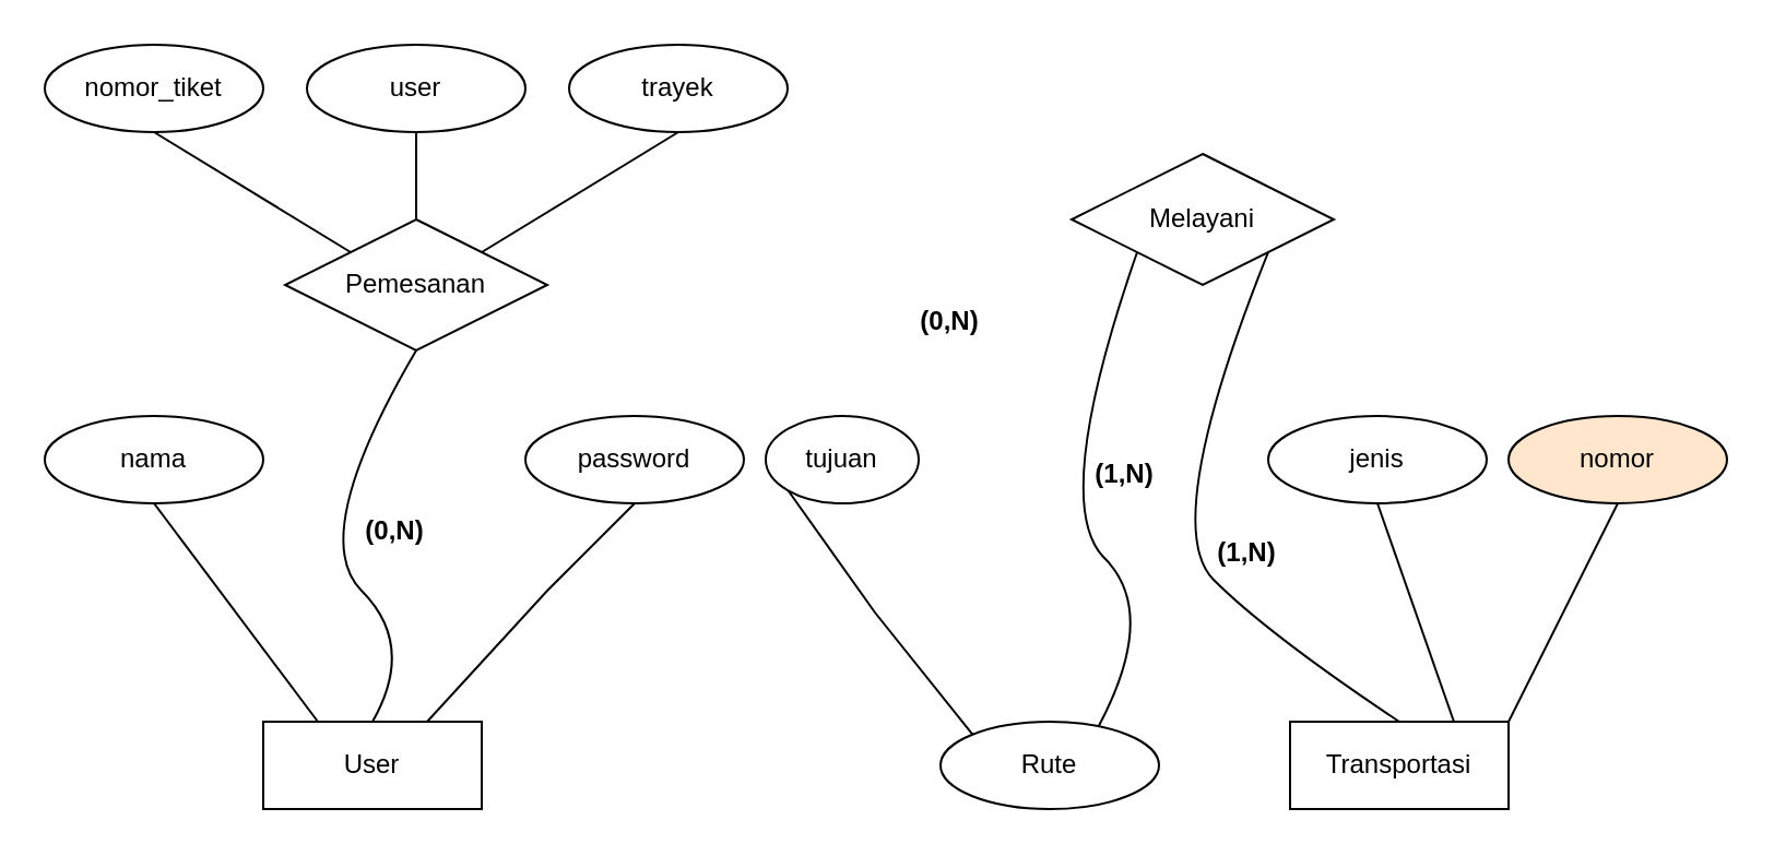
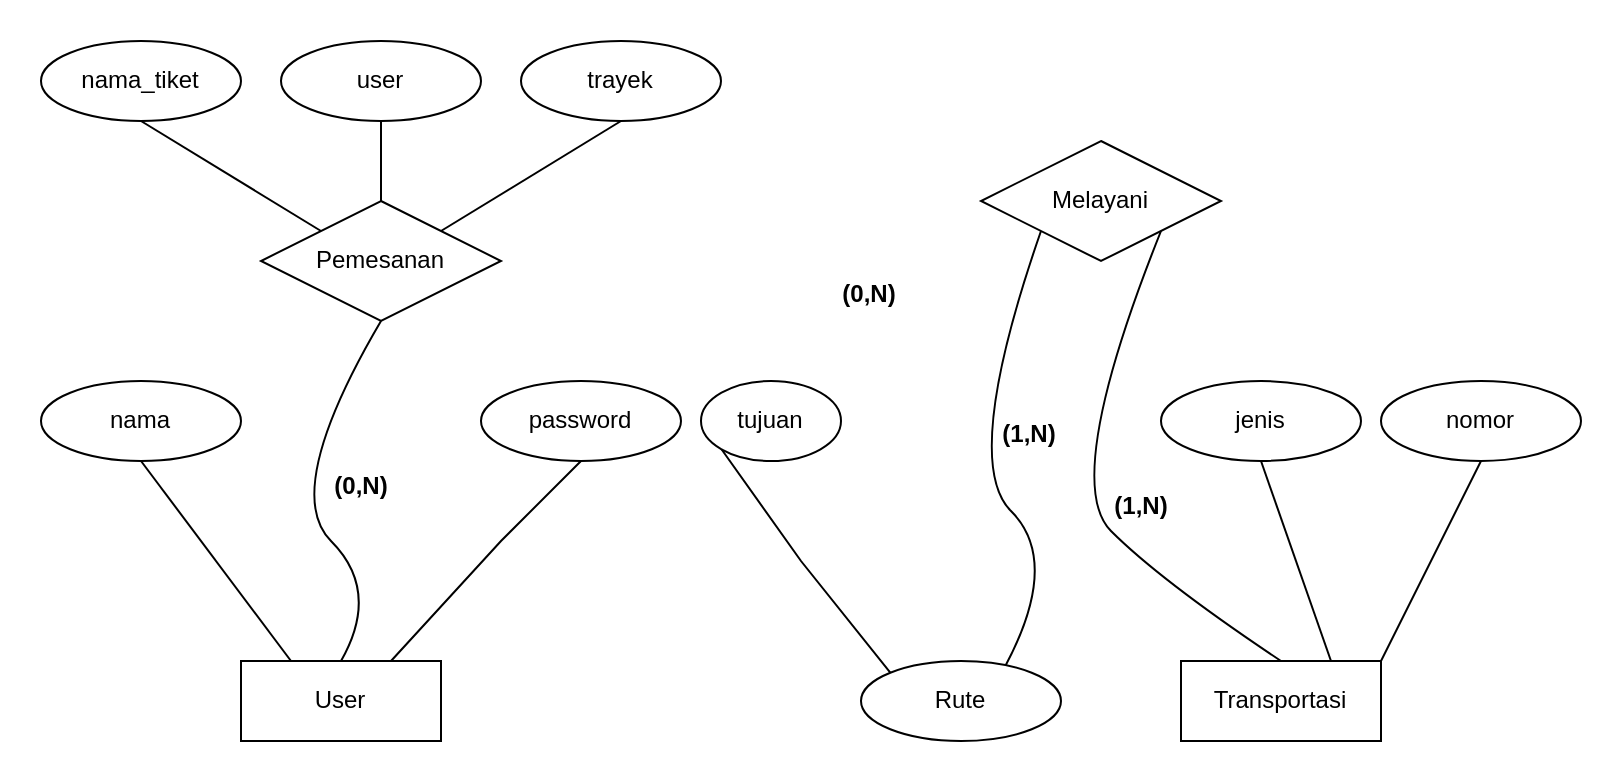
  <mxCell id="0" />
  <mxCell id="1" parent="0" />
- <mxCell id="2" value="nomor_tiket" style="ellipse;whiteSpace=wrap;html=1;align=center;" vertex="1" parent="1"><mxGeometry x="20" y="20" width="100" height="40" as="geometry" /></mxCell>
+ <mxCell id="2" value="nama_tiket" style="ellipse;whiteSpace=wrap;html=1;align=center;" vertex="1" parent="1"><mxGeometry x="20" y="20" width="100" height="40" as="geometry" /></mxCell>
  <mxCell id="3" value="user" style="ellipse;whiteSpace=wrap;html=1;align=center;" vertex="1" parent="1"><mxGeometry x="140" y="20" width="100" height="40" as="geometry" /></mxCell>
  <mxCell id="4" value="trayek" style="ellipse;whiteSpace=wrap;html=1;align=center;" vertex="1" parent="1"><mxGeometry x="260" y="20" width="100" height="40" as="geometry" /></mxCell>
  <mxCell id="5" value="Pemesanan" style="shape=rhombus;perimeter=rhombusPerimeter;whiteSpace=wrap;html=1;align=center;" vertex="1" parent="1"><mxGeometry x="130" y="100" width="120" height="60" as="geometry" /></mxCell>
  <mxCell id="6" value="nama" style="ellipse;whiteSpace=wrap;html=1;align=center;" vertex="1" parent="1"><mxGeometry x="20" y="190" width="100" height="40" as="geometry" /></mxCell>
  <mxCell id="7" value="password" style="ellipse;whiteSpace=wrap;html=1;align=center;" vertex="1" parent="1"><mxGeometry x="240" y="190" width="100" height="40" as="geometry" /></mxCell>
  <mxCell id="8" value="User" style="whiteSpace=wrap;html=1;align=center;" vertex="1" parent="1"><mxGeometry x="120" y="330" width="100" height="40" as="geometry" /></mxCell>
  <mxCell id="9" value="Rute" style="ellipse;whiteSpace=wrap;html=1;align=center;" vertex="1" parent="1"><mxGeometry x="430" y="330" width="100" height="40" as="geometry" /></mxCell>
  <mxCell id="10" value="tujuan" style="ellipse;whiteSpace=wrap;html=1;align=center;" vertex="1" parent="1"><mxGeometry x="350" y="190" width="70" height="40" as="geometry" /></mxCell>
  <mxCell id="11" value="Melayani" style="shape=rhombus;perimeter=rhombusPerimeter;whiteSpace=wrap;html=1;align=center;" vertex="1" parent="1"><mxGeometry x="490" y="70" width="120" height="60" as="geometry" /></mxCell>
  <mxCell id="12" value="Transportasi" style="whiteSpace=wrap;html=1;align=center;" vertex="1" parent="1"><mxGeometry x="590" y="330" width="100" height="40" as="geometry" /></mxCell>
  <mxCell id="13" value="jenis" style="ellipse;whiteSpace=wrap;html=1;align=center;" vertex="1" parent="1"><mxGeometry x="580" y="190" width="100" height="40" as="geometry" /></mxCell>
- <mxCell id="14" value="nomor" style="ellipse;whiteSpace=wrap;html=1;align=center;fillColor=#ffe6cc;" vertex="1" parent="1"><mxGeometry x="690" y="190" width="100" height="40" as="geometry" /></mxCell>
+ <mxCell id="14" value="nomor" style="ellipse;whiteSpace=wrap;html=1;align=center;" vertex="1" parent="1"><mxGeometry x="690" y="190" width="100" height="40" as="geometry" /></mxCell>
  <mxCell id="15" value="" style="curved=1;endArrow=none;html=1;rounded=0;entryX=0;entryY=1;entryDx=0;entryDy=0;exitX=0.75;exitY=0;exitDx=0;exitDy=0;endFill=0;" edge="1" parent="1" source="9" target="11"><mxGeometry width="50" height="50" relative="1" as="geometry"><mxPoint x="480" y="280" as="sourcePoint" /><mxPoint x="530" y="230" as="targetPoint" /><Array as="points"><mxPoint x="530" y="280" /><mxPoint x="480" y="230" /></Array></mxGeometry></mxCell>
  <mxCell id="16" value="" style="curved=1;endArrow=none;html=1;rounded=0;entryX=1;entryY=1;entryDx=0;entryDy=0;exitX=0.5;exitY=0;exitDx=0;exitDy=0;endFill=0;" edge="1" parent="1" source="12" target="11"><mxGeometry width="50" height="50" relative="1" as="geometry"><mxPoint x="555" y="340" as="sourcePoint" /><mxPoint x="570" y="155" as="targetPoint" /><Array as="points"><mxPoint x="580" y="290" /><mxPoint x="530" y="240" /></Array></mxGeometry></mxCell>
  <mxCell id="17" value="" style="curved=1;endArrow=none;html=1;rounded=0;entryX=0.5;entryY=1;entryDx=0;entryDy=0;exitX=0.5;exitY=0;exitDx=0;exitDy=0;endFill=0;" edge="1" parent="1" source="8" target="5"><mxGeometry width="50" height="50" relative="1" as="geometry"><mxPoint x="165" y="345" as="sourcePoint" /><mxPoint x="180" y="160" as="targetPoint" /><Array as="points"><mxPoint x="190" y="295" /><mxPoint x="140" y="245" /></Array></mxGeometry></mxCell>
  <mxCell id="18" value="" style="endArrow=none;html=1;rounded=0;exitX=0.25;exitY=0;exitDx=0;exitDy=0;entryX=0.5;entryY=1;entryDx=0;entryDy=0;" edge="1" parent="1" source="8" target="6"><mxGeometry width="50" height="50" relative="1" as="geometry"><mxPoint x="50" y="290" as="sourcePoint" /><mxPoint x="100" y="240" as="targetPoint" /></mxGeometry></mxCell>
  <mxCell id="19" value="" style="endArrow=none;html=1;rounded=0;exitX=0.75;exitY=0;exitDx=0;exitDy=0;entryX=0.5;entryY=1;entryDx=0;entryDy=0;" edge="1" parent="1" source="8" target="7"><mxGeometry width="50" height="50" relative="1" as="geometry"><mxPoint x="155" y="340" as="sourcePoint" /><mxPoint x="80" y="240" as="targetPoint" /><Array as="points"><mxPoint x="250" y="270" /></Array></mxGeometry></mxCell>
  <mxCell id="20" value="" style="endArrow=none;html=1;rounded=0;exitX=0;exitY=0;exitDx=0;exitDy=0;entryX=0;entryY=1;entryDx=0;entryDy=0;" edge="1" parent="1" source="9" target="10"><mxGeometry width="50" height="50" relative="1" as="geometry"><mxPoint x="155" y="340" as="sourcePoint" /><mxPoint x="80" y="240" as="targetPoint" /><Array as="points"><mxPoint x="400" y="280" /></Array></mxGeometry></mxCell>
  <mxCell id="21" value="" style="endArrow=none;html=1;rounded=0;exitX=0.75;exitY=0;exitDx=0;exitDy=0;entryX=0.5;entryY=1;entryDx=0;entryDy=0;" edge="1" parent="1" source="12" target="13"><mxGeometry width="50" height="50" relative="1" as="geometry"><mxPoint x="440" y="340" as="sourcePoint" /><mxPoint x="375" y="234" as="targetPoint" /><Array as="points" /></mxGeometry></mxCell>
  <mxCell id="22" value="" style="endArrow=none;html=1;rounded=0;exitX=1;exitY=0;exitDx=0;exitDy=0;entryX=0.5;entryY=1;entryDx=0;entryDy=0;" edge="1" parent="1" source="12" target="14"><mxGeometry width="50" height="50" relative="1" as="geometry"><mxPoint x="675" y="340" as="sourcePoint" /><mxPoint x="640" y="240" as="targetPoint" /><Array as="points" /></mxGeometry></mxCell>
  <mxCell id="23" value="" style="endArrow=none;html=1;rounded=0;entryX=0.5;entryY=1;entryDx=0;entryDy=0;exitX=0;exitY=0;exitDx=0;exitDy=0;" edge="1" parent="1" source="5" target="2"><mxGeometry width="50" height="50" relative="1" as="geometry"><mxPoint x="20" y="150" as="sourcePoint" /><mxPoint x="70" y="100" as="targetPoint" /></mxGeometry></mxCell>
  <mxCell id="24" value="" style="endArrow=none;html=1;rounded=0;entryX=0.5;entryY=1;entryDx=0;entryDy=0;exitX=0.5;exitY=0;exitDx=0;exitDy=0;" edge="1" parent="1" source="5" target="3"><mxGeometry width="50" height="50" relative="1" as="geometry"><mxPoint x="20" y="190" as="sourcePoint" /><mxPoint x="70" y="140" as="targetPoint" /></mxGeometry></mxCell>
  <mxCell id="25" value="" style="endArrow=none;html=1;rounded=0;entryX=0.5;entryY=1;entryDx=0;entryDy=0;exitX=1;exitY=0;exitDx=0;exitDy=0;" edge="1" parent="1" source="5" target="4"><mxGeometry width="50" height="50" relative="1" as="geometry"><mxPoint x="30" y="140" as="sourcePoint" /><mxPoint x="310" y="60" as="targetPoint" /></mxGeometry></mxCell>
  <mxCell id="26" value="(0,N)" style="text;align=center;fontStyle=1;verticalAlign=middle;spacingLeft=3;spacingRight=3;strokeColor=none;rotatable=0;points=[[0,0.5],[1,0.5]];portConstraint=eastwest;html=1;" vertex="1" parent="1"><mxGeometry x="140" y="230" width="80" height="26" as="geometry" /></mxCell>
  <mxCell id="27" value="(0,N)" style="text;align=center;fontStyle=1;verticalAlign=middle;spacingLeft=3;spacingRight=3;strokeColor=none;rotatable=0;points=[[0,0.5],[1,0.5]];portConstraint=eastwest;html=1;" vertex="1" parent="1"><mxGeometry x="394" y="134" width="80" height="26" as="geometry" /></mxCell>
  <mxCell id="28" value="(1,N)" style="text;align=center;fontStyle=1;verticalAlign=middle;spacingLeft=3;spacingRight=3;strokeColor=none;rotatable=0;points=[[0,0.5],[1,0.5]];portConstraint=eastwest;html=1;" vertex="1" parent="1"><mxGeometry x="474" y="204" width="80" height="26" as="geometry" /></mxCell>
  <mxCell id="29" value="(1,N)" style="text;align=center;fontStyle=1;verticalAlign=middle;spacingLeft=3;spacingRight=3;strokeColor=none;rotatable=0;points=[[0,0.5],[1,0.5]];portConstraint=eastwest;html=1;" vertex="1" parent="1"><mxGeometry x="530" y="240" width="80" height="26" as="geometry" /></mxCell>
